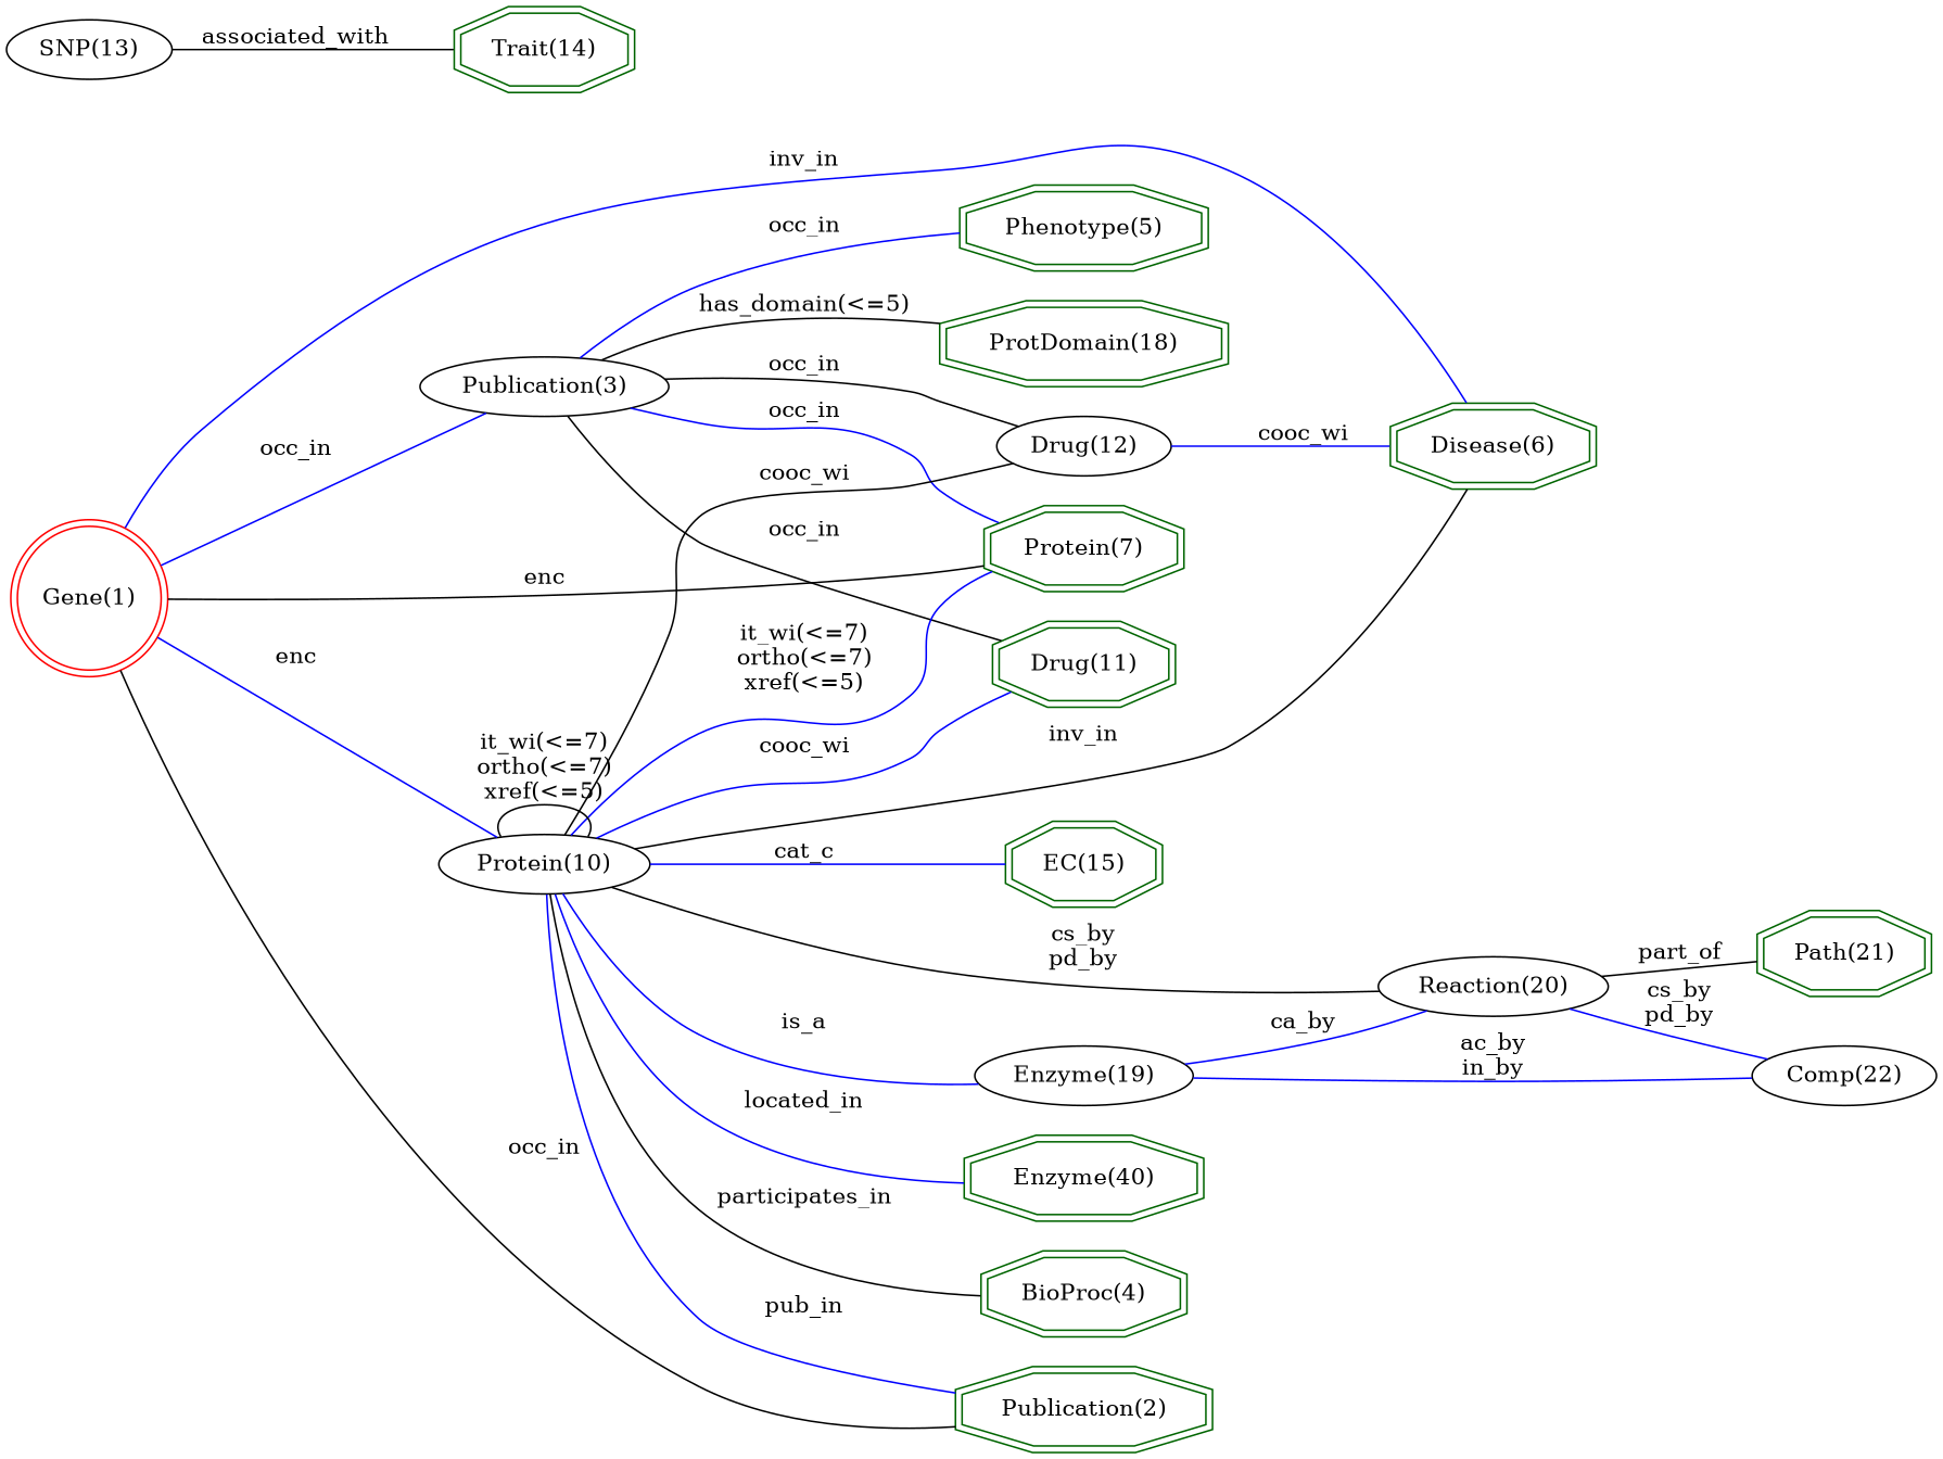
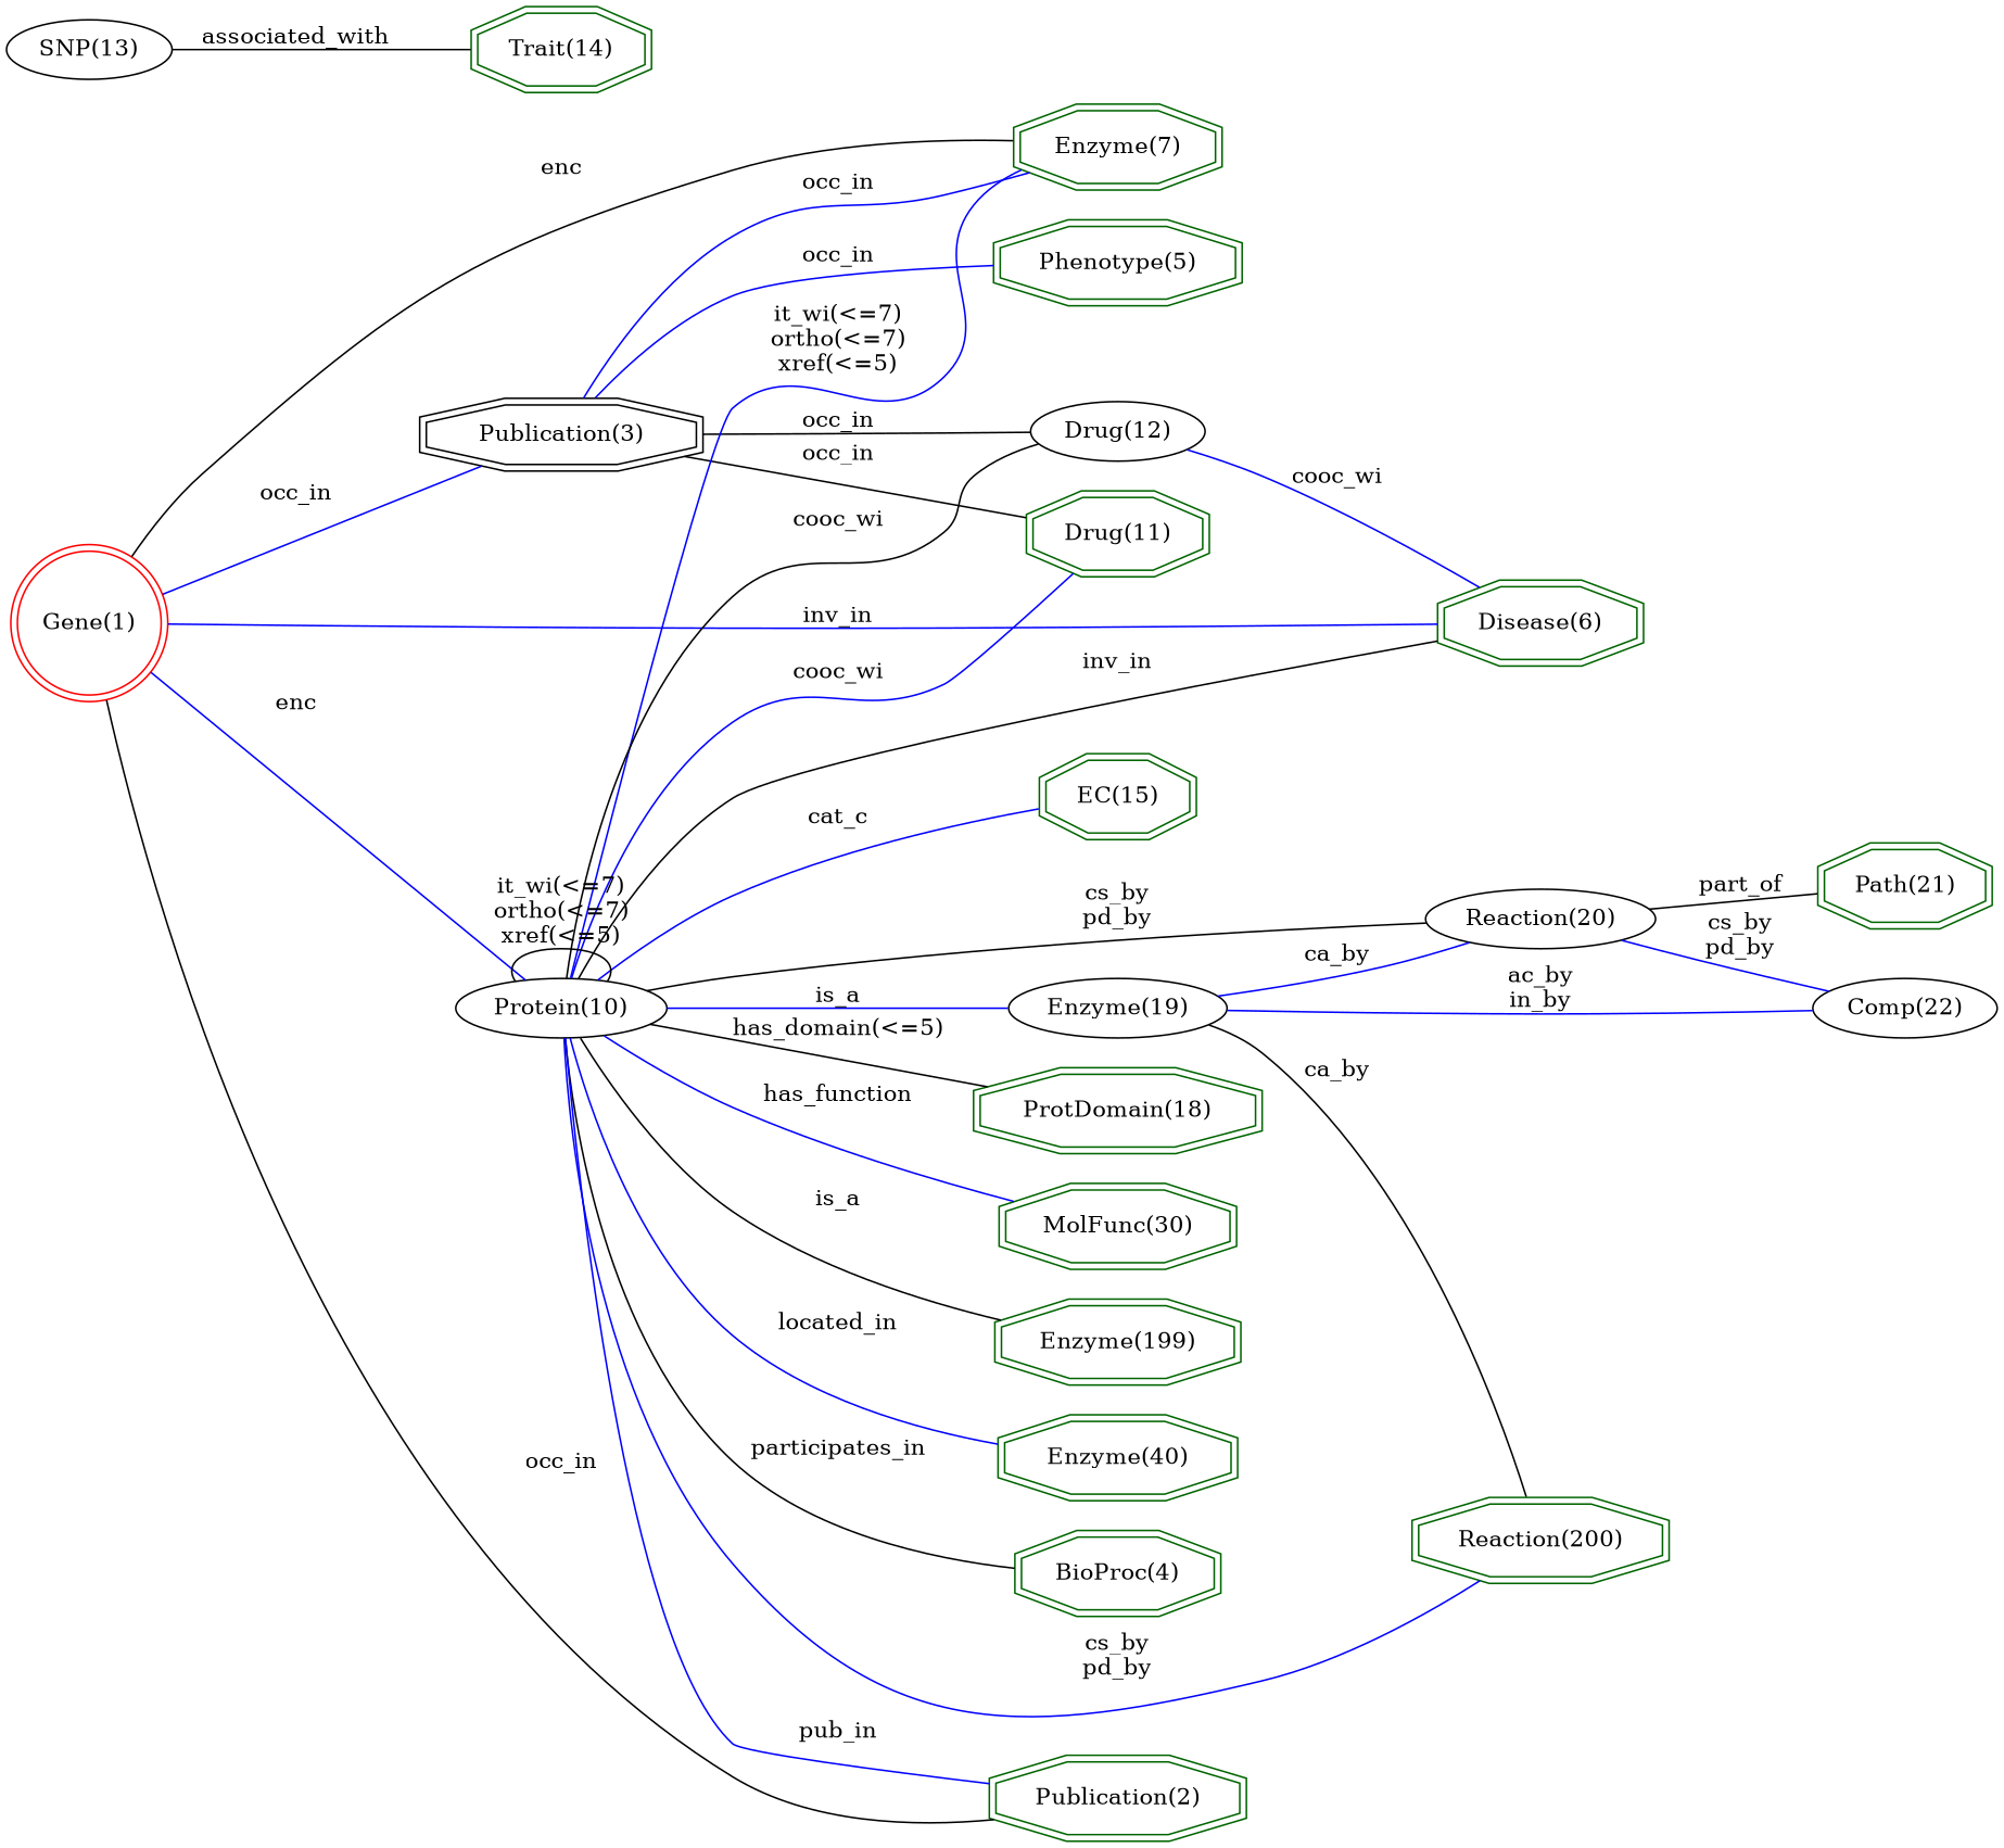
  digraph {
    rankdir=LR
    node [color=darkgreen shape=doubleoctagon]
    edge [arrowhead=none color=blue]
    "EC(15)" [height=0.61111 width=1.2054]
    "Disease(6)" [height=0.61111 width=1.5572]
    "Phenotype(5)" [height=0.61111 width=1.8503]
    "Drug(11)" [height=0.61111 width=1.4204]
-   "Protein(7)" [height=0.61111 width=1.4986]
+   "Protein(7)" [height=0.61111 width=1.4986 label="Enzyme(7)"]
    "Path(21)" [height=0.61111 width=1.3422]
+   "Reaction(200)" [height=0.61111 width=1.948]
    "ProtDomain(18)" [height=0.61111 width=2.1825]
+   "MolFunc(30)" [height=0.61111 width=1.8503]
+   "Enzyme(199)" [height=0.61111 width=1.8894]
    n11 [height=0.61111 label="Enzyme(40)" width=1.9089]
    "BioProc(4)" [height=0.61111 width=1.6158]
    "Publication(2)" [height=0.61111 width=1.948]
    "Trait(14)" [height=0.61111 width=1.3813]
    "Gene(1)" [color=red height=1.2124 shape=doublecircle width=1.2124]
-   "Publication(3)" [height=0.5 width=1.6971 color="" shape=""]
+   "Publication(3)" [height=0.5 width=1.6971 color=""]
    "Protein(10)" [height=0.5 width=1.4082 color="" shape=""]
    "Drug(12)" [height=0.5 width=1.2096 color="" shape=""]
    "Reaction(20)" [height=0.5 width=1.5707 color="" shape=""]
    "Enzyme(19)" [height=0.5 width=1.5165 color="" shape=""]
    "Comp(22)" [height=0.5 width=1.3179 color="" shape=""]
    "SNP(13)" [height=0.5 width=1.1555 color="" shape=""]
    "Gene(1)" -> "Disease(6)" [label=inv_in]
    "Gene(1)" -> "Protein(7)" [color=black label=enc]
    "Gene(1)" -> "Publication(2)" [color=black label=occ_in]
    "Gene(1)" -> "Publication(3)" [label=occ_in]
    "Gene(1)" -> "Protein(10)" [label=enc]
    "Publication(3)" -> "Phenotype(5)" [label=occ_in]
    "Publication(3)" -> "Drug(11)" [color=black label=occ_in]
    "Publication(3)" -> "Protein(7)" [label=occ_in]
    "Publication(3)" -> "Drug(12)" [color=black label=occ_in]
    "Protein(10)" -> "EC(15)" [label=cat_c]
    "Protein(10)" -> "Disease(6)" [color=black label=inv_in]
    "Protein(10)" -> "Drug(11)" [label=cooc_wi]
    "Protein(10)" -> "Protein(7)" [label="it_wi(<=7)\northo(<=7)\nxref(<=5)"]
-   "Publication(3)" -> "ProtDomain(18)" [color=black label="has_domain(<=5)"]
+   "Protein(10)" -> "Reaction(200)" [label="cs_by\npd_by"]
+   "Protein(10)" -> "ProtDomain(18)" [color=black label="has_domain(<=5)"]
+   "Protein(10)" -> "MolFunc(30)" [label=has_function]
+   "Protein(10)" -> "Enzyme(199)" [color=black label=is_a]
    "Protein(10)" -> n11 [label=located_in]
    "Protein(10)" -> "BioProc(4)" [color=black label=participates_in]
    "Protein(10)" -> "Publication(2)" [label=pub_in]
    "Protein(10)" -> "Protein(10)" [color=black label="it_wi(<=7)\northo(<=7)\nxref(<=5)"]
    "Protein(10)" -> "Drug(12)" [color=black label=cooc_wi]
    "Protein(10)" -> "Reaction(20)" [color=black label="cs_by\npd_by"]
    "Protein(10)" -> "Enzyme(19)" [label=is_a]
    "Drug(12)" -> "Disease(6)" [label=cooc_wi]
    "Reaction(20)" -> "Path(21)" [color=black label=part_of]
    "Reaction(20)" -> "Comp(22)" [label="cs_by\npd_by"]
+   "Enzyme(19)" -> "Reaction(200)" [color=black label=ca_by]
    "Enzyme(19)" -> "Reaction(20)" [label=ca_by]
    "Enzyme(19)" -> "Comp(22)" [label="ac_by\nin_by"]
    "SNP(13)" -> "Trait(14)" [color=black label=associated_with]
  }
